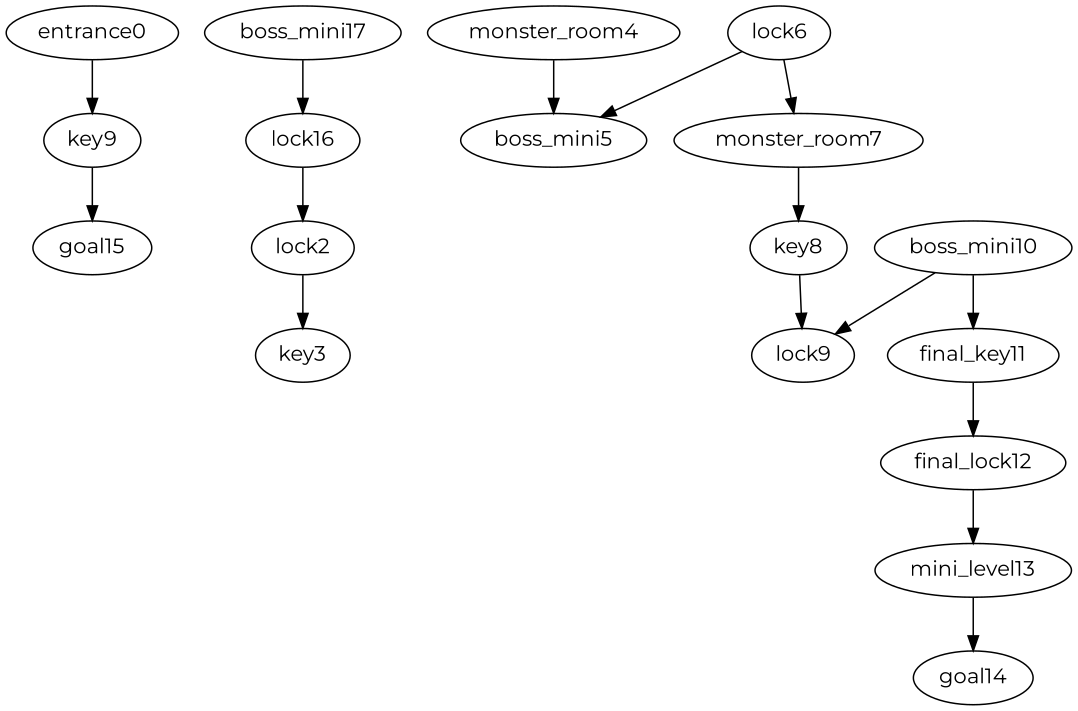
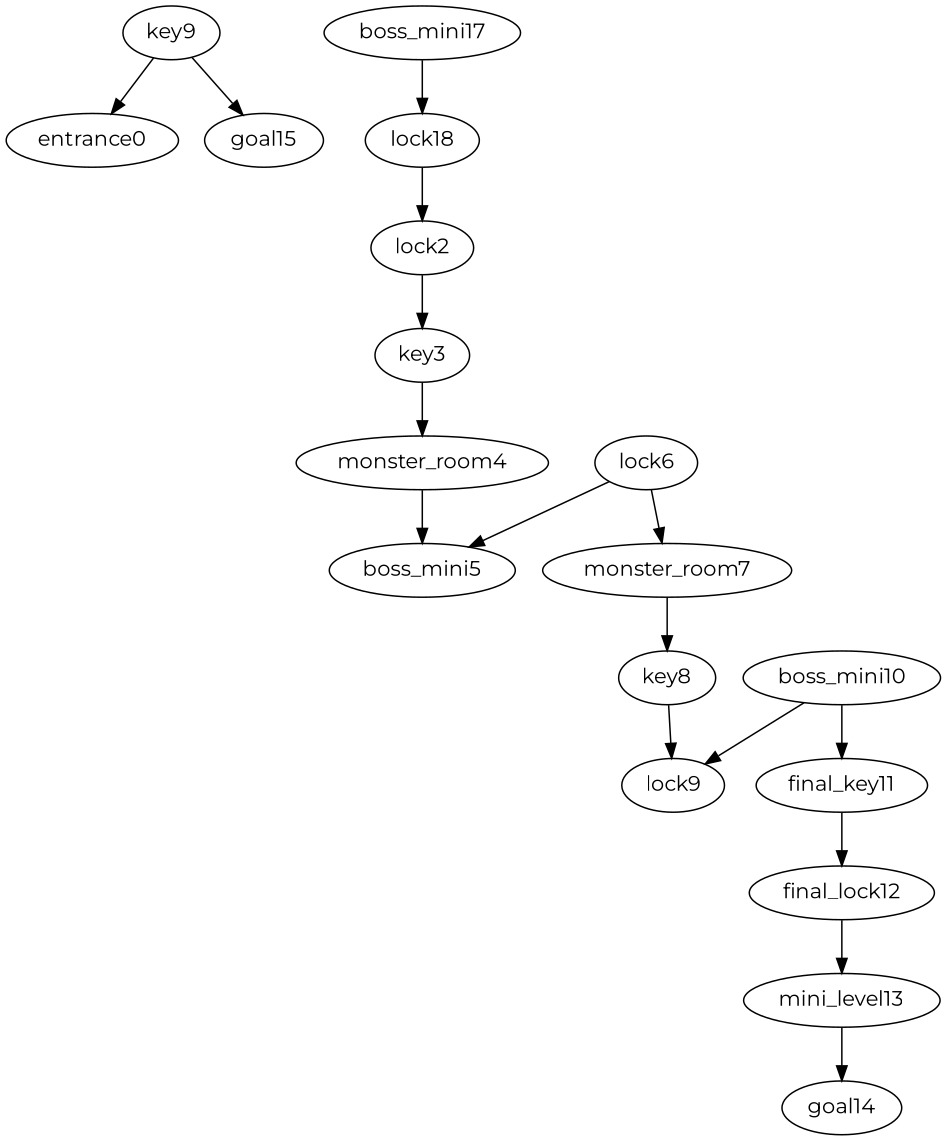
  digraph {
    fontname=Montserrat
    node [fontname=Montserrat]
    edge [fontname=Montserrat]
    n1 [label=key9]
    entrance0
    n3 [label=goal15]
    lock2
    key3
    monster_room4
    boss_mini5
    lock6
    monster_room7
    key8
    lock9
    boss_mini10
    final_key11
    final_lock12
    n15 [label=mini_level13]
    goal14
    boss_mini17
-   lock18 [label=lock16]
+   lock18
    n1 -> n3
-   entrance0 -> n1
+   n1 -> entrance0
    lock2 -> key3
+   key3 -> monster_room4
    monster_room4 -> boss_mini5
    lock6 -> boss_mini5
    lock6 -> monster_room7
    monster_room7 -> key8
    key8 -> lock9
    boss_mini10 -> lock9
    boss_mini10 -> final_key11
    final_key11 -> final_lock12
    final_lock12 -> n15
    n15 -> goal14
    boss_mini17 -> lock18
    lock18 -> lock2
  }
